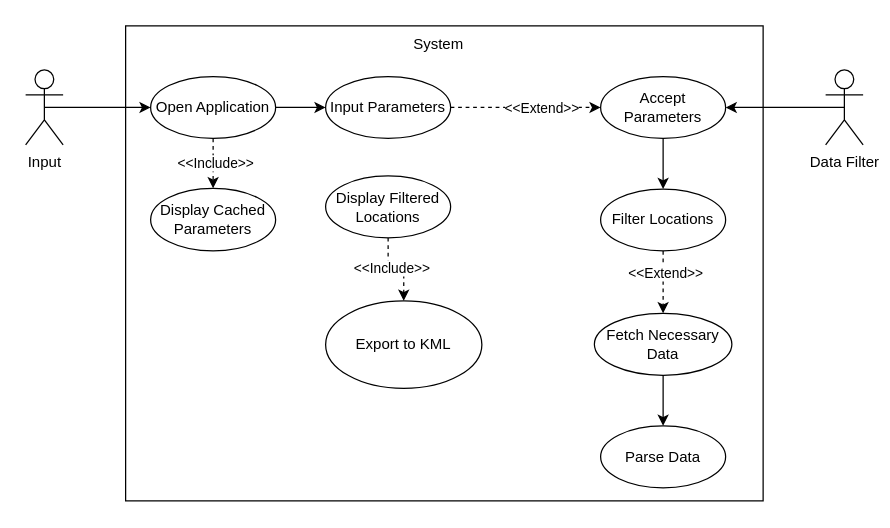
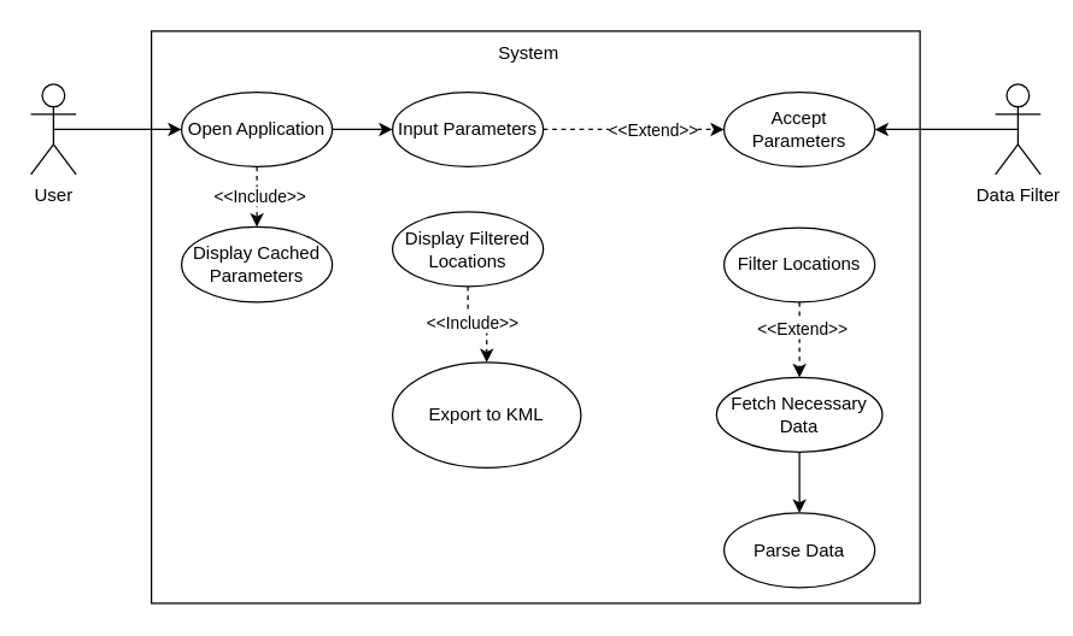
  <mxCell id="0" />
  <mxCell id="1" parent="0" />
  <mxCell id="2" value="" style="rounded=0;whiteSpace=wrap;html=1;" vertex="1" parent="1"><mxGeometry x="100" y="20" width="510" height="380" as="geometry" /></mxCell>
  <mxCell id="3" style="edgeStyle=orthogonalEdgeStyle;rounded=0;orthogonalLoop=1;jettySize=auto;html=1;exitX=0.5;exitY=0.5;exitDx=0;exitDy=0;exitPerimeter=0;entryX=0;entryY=0.5;entryDx=0;entryDy=0;" edge="1" parent="1" source="4" target="9"><mxGeometry relative="1" as="geometry" /></mxCell>
- <mxCell id="4" value="Input" style="shape=umlActor;verticalLabelPosition=bottom;verticalAlign=top;html=1;outlineConnect=0;" vertex="1" parent="1"><mxGeometry x="20" y="55.25" width="30" height="60" as="geometry" /></mxCell>
+ <mxCell id="4" value="User" style="shape=umlActor;verticalLabelPosition=bottom;verticalAlign=top;html=1;outlineConnect=0;" vertex="1" parent="1"><mxGeometry x="20" y="55.25" width="30" height="60" as="geometry" /></mxCell>
  <mxCell id="5" value="System&lt;br&gt;" style="text;html=1;align=center;verticalAlign=middle;resizable=0;points=[];autosize=1;strokeColor=none;fillColor=none;" vertex="1" parent="1"><mxGeometry x="320" y="20" width="60" height="30" as="geometry" /></mxCell>
  <mxCell id="6" style="edgeStyle=orthogonalEdgeStyle;rounded=0;orthogonalLoop=1;jettySize=auto;html=1;exitX=0.5;exitY=1;exitDx=0;exitDy=0;entryX=0.5;entryY=0;entryDx=0;entryDy=0;dashed=1;" edge="1" parent="1" source="9" target="10"><mxGeometry relative="1" as="geometry" /></mxCell>
  <mxCell id="7" value="&amp;lt;&amp;lt;Include&amp;gt;&amp;gt;" style="edgeLabel;html=1;align=center;verticalAlign=middle;resizable=0;points=[];" vertex="1" connectable="0" parent="6"><mxGeometry x="-0.037" y="1" relative="1" as="geometry"><mxPoint as="offset" /></mxGeometry></mxCell>
  <mxCell id="8" style="edgeStyle=orthogonalEdgeStyle;rounded=0;orthogonalLoop=1;jettySize=auto;html=1;exitX=1;exitY=0.5;exitDx=0;exitDy=0;entryX=0;entryY=0.5;entryDx=0;entryDy=0;" edge="1" parent="1" source="9" target="13"><mxGeometry relative="1" as="geometry" /></mxCell>
  <mxCell id="9" value="Open Application" style="ellipse;whiteSpace=wrap;html=1;" vertex="1" parent="1"><mxGeometry x="120" y="60.5" width="100" height="49.5" as="geometry" /></mxCell>
  <mxCell id="10" value="Display Cached Parameters" style="ellipse;whiteSpace=wrap;html=1;" vertex="1" parent="1"><mxGeometry x="120" y="150" width="100" height="50" as="geometry" /></mxCell>
  <mxCell id="11" style="edgeStyle=orthogonalEdgeStyle;rounded=0;orthogonalLoop=1;jettySize=auto;html=1;exitX=1;exitY=0.5;exitDx=0;exitDy=0;entryX=0;entryY=0.5;entryDx=0;entryDy=0;dashed=1;" edge="1" parent="1" source="13" target="21"><mxGeometry relative="1" as="geometry" /></mxCell>
  <mxCell id="12" value="&amp;lt;&amp;lt;Extend&amp;gt;&amp;gt;" style="edgeLabel;html=1;align=center;verticalAlign=middle;resizable=0;points=[];" vertex="1" connectable="0" parent="11"><mxGeometry x="0.208" relative="1" as="geometry"><mxPoint as="offset" /></mxGeometry></mxCell>
  <mxCell id="13" value="Input Parameters" style="ellipse;whiteSpace=wrap;html=1;" vertex="1" parent="1"><mxGeometry x="260" y="60.5" width="100" height="49.5" as="geometry" /></mxCell>
  <mxCell id="14" style="edgeStyle=orthogonalEdgeStyle;rounded=0;orthogonalLoop=1;jettySize=auto;html=1;exitX=0.5;exitY=1;exitDx=0;exitDy=0;entryX=0.5;entryY=0;entryDx=0;entryDy=0;dashed=1;" edge="1" parent="1" source="16" target="17"><mxGeometry relative="1" as="geometry" /></mxCell>
  <mxCell id="15" value="&amp;lt;&amp;lt;Include&amp;gt;&amp;gt;" style="edgeLabel;html=1;align=center;verticalAlign=middle;resizable=0;points=[];" vertex="1" connectable="0" parent="14"><mxGeometry x="-0.118" y="1" relative="1" as="geometry"><mxPoint as="offset" /></mxGeometry></mxCell>
  <mxCell id="16" value="Display Filtered Locations" style="ellipse;whiteSpace=wrap;html=1;" vertex="1" parent="1"><mxGeometry x="260" y="140" width="100" height="49.5" as="geometry" /></mxCell>
  <mxCell id="17" value="Export to KML" style="ellipse;whiteSpace=wrap;html=1;" vertex="1" parent="1"><mxGeometry x="260" y="240" width="125" height="70" as="geometry" /></mxCell>
  <mxCell id="18" style="edgeStyle=orthogonalEdgeStyle;rounded=0;orthogonalLoop=1;jettySize=auto;html=1;exitX=0.5;exitY=0.5;exitDx=0;exitDy=0;exitPerimeter=0;entryX=1;entryY=0.5;entryDx=0;entryDy=0;" edge="1" parent="1" source="19" target="21"><mxGeometry relative="1" as="geometry" /></mxCell>
  <mxCell id="19" value="Data Filter" style="shape=umlActor;verticalLabelPosition=bottom;verticalAlign=top;html=1;outlineConnect=0;" vertex="1" parent="1"><mxGeometry x="660" y="55.25" width="30" height="60" as="geometry" /></mxCell>
- <mxCell id="20" style="edgeStyle=orthogonalEdgeStyle;rounded=0;orthogonalLoop=1;jettySize=auto;html=1;exitX=0.5;exitY=1;exitDx=0;exitDy=0;entryX=0.5;entryY=0;entryDx=0;entryDy=0;" edge="1" parent="1" source="21" target="24"><mxGeometry relative="1" as="geometry" /></mxCell>
  <mxCell id="21" value="Accept Parameters" style="ellipse;whiteSpace=wrap;html=1;" vertex="1" parent="1"><mxGeometry x="480" y="60.5" width="100" height="49.5" as="geometry" /></mxCell>
  <mxCell id="22" style="edgeStyle=orthogonalEdgeStyle;rounded=0;orthogonalLoop=1;jettySize=auto;html=1;exitX=0.5;exitY=1;exitDx=0;exitDy=0;entryX=0.5;entryY=0;entryDx=0;entryDy=0;dashed=1;" edge="1" parent="1" source="24" target="26"><mxGeometry relative="1" as="geometry" /></mxCell>
  <mxCell id="23" value="&amp;lt;&amp;lt;Extend&amp;gt;&amp;gt;" style="edgeLabel;html=1;align=center;verticalAlign=middle;resizable=0;points=[];" connectable="0" vertex="1" parent="22"><mxGeometry x="-0.32" y="1" relative="1" as="geometry"><mxPoint as="offset" /></mxGeometry></mxCell>
  <mxCell id="24" value="Filter Locations" style="ellipse;whiteSpace=wrap;html=1;" vertex="1" parent="1"><mxGeometry x="480" y="150.5" width="100" height="49.5" as="geometry" /></mxCell>
  <mxCell id="25" style="edgeStyle=orthogonalEdgeStyle;rounded=0;orthogonalLoop=1;jettySize=auto;html=1;exitX=0.5;exitY=1;exitDx=0;exitDy=0;entryX=0.5;entryY=0;entryDx=0;entryDy=0;" edge="1" parent="1" source="26" target="27"><mxGeometry relative="1" as="geometry" /></mxCell>
  <mxCell id="26" value="Fetch Necessary Data" style="ellipse;whiteSpace=wrap;html=1;" vertex="1" parent="1"><mxGeometry x="475" y="250" width="110" height="49.5" as="geometry" /></mxCell>
  <mxCell id="27" value="Parse Data" style="ellipse;whiteSpace=wrap;html=1;" vertex="1" parent="1"><mxGeometry x="480" y="340" width="100" height="49.5" as="geometry" /></mxCell>
